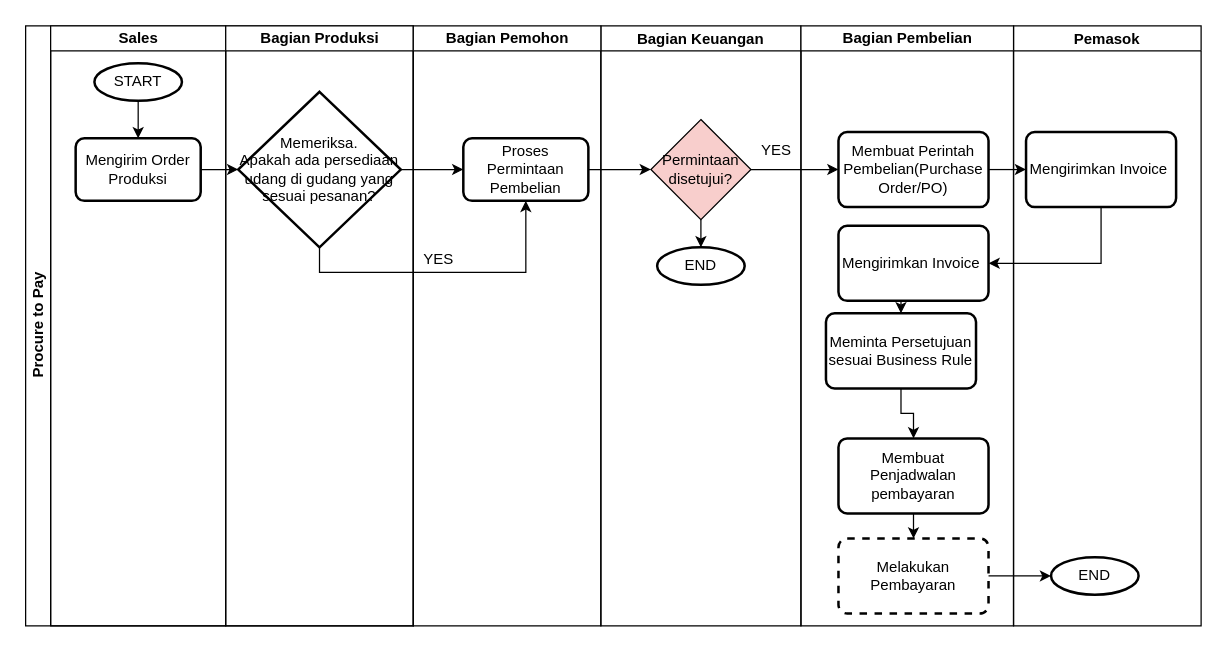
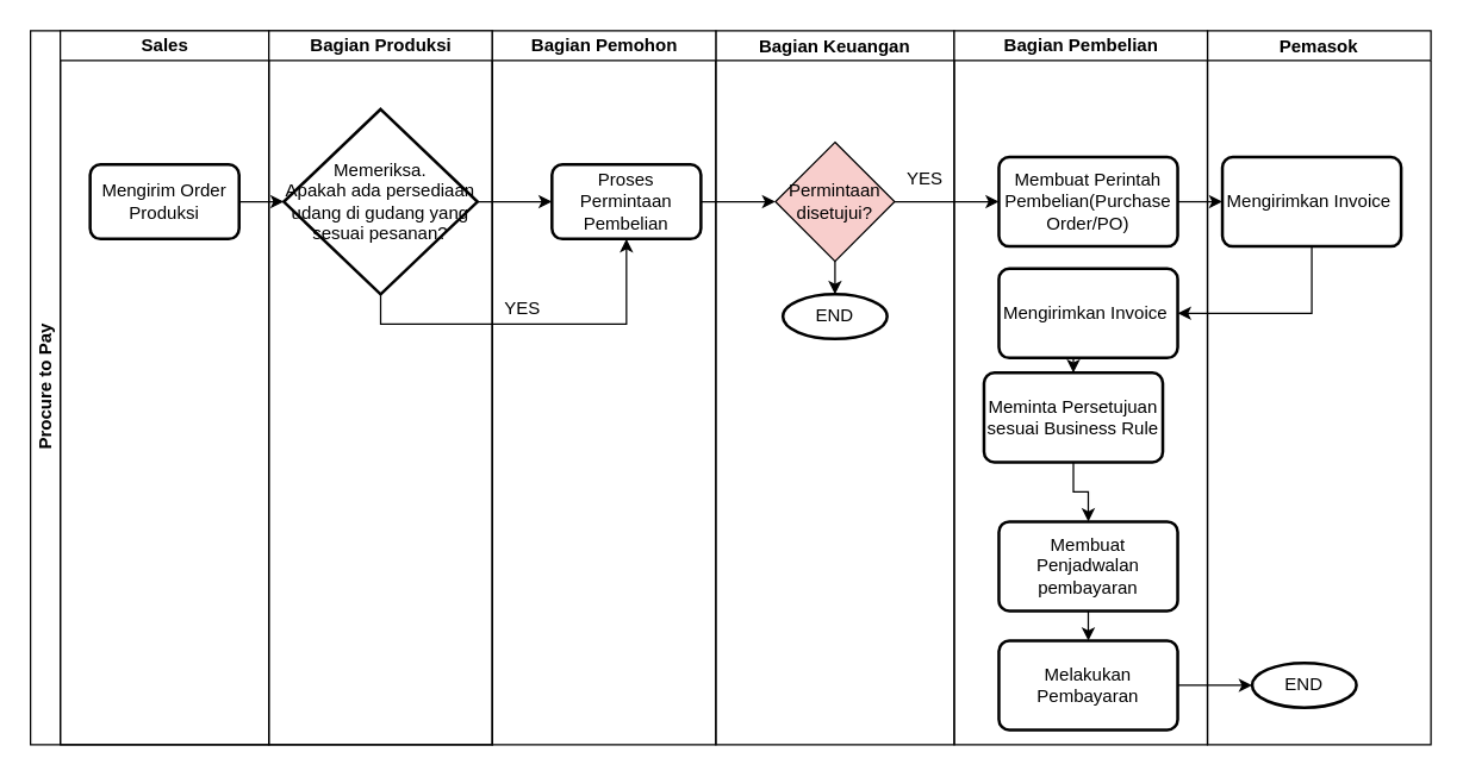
  <mxCell id="0" />
  <mxCell id="1" parent="0" />
  <mxCell id="2" value="Procure to Pay" style="swimlane;html=1;childLayout=stackLayout;resizeParent=1;resizeParentMax=0;startSize=20;horizontal=0;horizontalStack=1;" vertex="1" parent="1"><mxGeometry x="20" y="20" width="310" height="480" as="geometry" /></mxCell>
  <mxCell id="3" value="Sales" style="swimlane;html=1;startSize=20;" vertex="1" parent="2"><mxGeometry x="20" width="140" height="480" as="geometry" /></mxCell>
- <mxCell id="4" value="START" style="strokeWidth=2;html=1;shape=mxgraph.flowchart.start_1;whiteSpace=wrap;" vertex="1" parent="3"><mxGeometry x="35" y="30" width="70" height="30" as="geometry" /></mxCell>
- <mxCell id="5" style="edgeStyle=orthogonalEdgeStyle;rounded=0;orthogonalLoop=1;jettySize=auto;html=1;exitX=0.5;exitY=1;exitDx=0;exitDy=0;exitPerimeter=0;entryX=0.5;entryY=0;entryDx=0;entryDy=0;" edge="1" parent="3" source="4" target="6"><mxGeometry relative="1" as="geometry" /></mxCell>
  <mxCell id="6" value="Mengirim Order Produksi" style="rounded=1;whiteSpace=wrap;html=1;absoluteArcSize=1;arcSize=14;strokeWidth=2;" vertex="1" parent="3"><mxGeometry x="20" y="90" width="100" height="50" as="geometry" /></mxCell>
  <mxCell id="7" value="Bagian Produksi" style="swimlane;html=1;startSize=20;" vertex="1" parent="2"><mxGeometry x="160" width="150" height="480" as="geometry" /></mxCell>
  <mxCell id="8" value="Memeriksa.&lt;br&gt;Apakah ada persediaan udang di gudang yang sesuai pesanan?" style="strokeWidth=2;html=1;shape=mxgraph.flowchart.decision;whiteSpace=wrap;" vertex="1" parent="7"><mxGeometry x="10" y="52.82" width="130" height="124.37" as="geometry" /></mxCell>
  <mxCell id="9" value="NO" style="text;html=1;strokeColor=none;fillColor=none;align=center;verticalAlign=middle;whiteSpace=wrap;rounded=0;" vertex="1" parent="7"><mxGeometry x="200" y="90" width="40" height="20" as="geometry" /></mxCell>
  <mxCell id="10" style="edgeStyle=orthogonalEdgeStyle;rounded=0;orthogonalLoop=1;jettySize=auto;html=1;exitX=1;exitY=0.5;exitDx=0;exitDy=0;" edge="1" parent="2" source="6" target="8"><mxGeometry relative="1" as="geometry" /></mxCell>
  <mxCell id="11" value="Bagian Keuangan" style="swimlane;startSize=20;" vertex="1" parent="1"><mxGeometry x="480" y="20" width="160" height="480" as="geometry" /></mxCell>
  <mxCell id="12" style="edgeStyle=orthogonalEdgeStyle;rounded=0;orthogonalLoop=1;jettySize=auto;html=1;exitX=0.5;exitY=1;exitDx=0;exitDy=0;entryX=0.5;entryY=0;entryDx=0;entryDy=0;entryPerimeter=0;" edge="1" parent="11" source="13" target="14"><mxGeometry relative="1" as="geometry" /></mxCell>
  <mxCell id="13" value="Permintaan disetujui?" style="rhombus;whiteSpace=wrap;html=1;fillColor=#f8cecc;" vertex="1" parent="11"><mxGeometry x="40" y="75" width="80" height="80" as="geometry" /></mxCell>
  <mxCell id="14" value="END" style="strokeWidth=2;html=1;shape=mxgraph.flowchart.start_1;whiteSpace=wrap;" vertex="1" parent="11"><mxGeometry x="45" y="177.19" width="70" height="30" as="geometry" /></mxCell>
  <mxCell id="15" value="YES" style="text;html=1;align=center;verticalAlign=middle;resizable=0;points=[];autosize=1;" vertex="1" parent="11"><mxGeometry x="120" y="90" width="40" height="20" as="geometry" /></mxCell>
  <mxCell id="16" style="edgeStyle=orthogonalEdgeStyle;rounded=0;orthogonalLoop=1;jettySize=auto;html=1;exitX=1;exitY=0.5;exitDx=0;exitDy=0;entryX=0;entryY=0.5;entryDx=0;entryDy=0;" edge="1" parent="1" source="13" target="28"><mxGeometry relative="1" as="geometry" /></mxCell>
  <mxCell id="17" value="Pemasok" style="swimlane;startSize=20;" vertex="1" parent="1"><mxGeometry x="810" y="20" width="150" height="480" as="geometry" /></mxCell>
  <mxCell id="18" value="Mengirimkan Invoice&amp;nbsp;" style="rounded=1;whiteSpace=wrap;html=1;absoluteArcSize=1;arcSize=14;strokeWidth=2;" vertex="1" parent="17"><mxGeometry x="10" y="85" width="120" height="60" as="geometry" /></mxCell>
  <mxCell id="19" value="END" style="strokeWidth=2;html=1;shape=mxgraph.flowchart.start_1;whiteSpace=wrap;" vertex="1" parent="17"><mxGeometry x="30" y="425" width="70" height="30" as="geometry" /></mxCell>
  <mxCell id="20" style="edgeStyle=orthogonalEdgeStyle;rounded=0;orthogonalLoop=1;jettySize=auto;html=1;exitX=1;exitY=0.5;exitDx=0;exitDy=0;entryX=0;entryY=0.5;entryDx=0;entryDy=0;" edge="1" parent="1" source="28" target="18"><mxGeometry relative="1" as="geometry"><mxPoint x="840" y="135" as="targetPoint" /></mxGeometry></mxCell>
  <mxCell id="21" style="edgeStyle=orthogonalEdgeStyle;rounded=0;orthogonalLoop=1;jettySize=auto;html=1;exitX=1;exitY=0.5;exitDx=0;exitDy=0;exitPerimeter=0;" edge="1" parent="1" source="8" target="25"><mxGeometry relative="1" as="geometry" /></mxCell>
  <mxCell id="22" style="edgeStyle=orthogonalEdgeStyle;rounded=0;orthogonalLoop=1;jettySize=auto;html=1;exitX=0.5;exitY=1;exitDx=0;exitDy=0;exitPerimeter=0;entryX=0.5;entryY=1;entryDx=0;entryDy=0;" edge="1" parent="1" source="8" target="25"><mxGeometry relative="1" as="geometry" /></mxCell>
  <mxCell id="23" value="Bagian Pemohon" style="swimlane;html=1;startSize=20;" vertex="1" parent="1"><mxGeometry x="330" y="20" width="150" height="480" as="geometry" /></mxCell>
  <mxCell id="24" value="YES" style="text;html=1;align=center;verticalAlign=middle;resizable=0;points=[];autosize=1;" vertex="1" parent="23"><mxGeometry y="177.19" width="40" height="20" as="geometry" /></mxCell>
  <mxCell id="25" value="Proses Permintaan&lt;br&gt;Pembelian" style="rounded=1;whiteSpace=wrap;html=1;absoluteArcSize=1;arcSize=14;strokeWidth=2;" vertex="1" parent="23"><mxGeometry x="40" y="90" width="100" height="50" as="geometry" /></mxCell>
  <mxCell id="26" style="edgeStyle=orthogonalEdgeStyle;rounded=0;orthogonalLoop=1;jettySize=auto;html=1;exitX=1;exitY=0.5;exitDx=0;exitDy=0;entryX=0;entryY=0.5;entryDx=0;entryDy=0;" edge="1" parent="1" source="25" target="13"><mxGeometry relative="1" as="geometry" /></mxCell>
  <mxCell id="27" value="Bagian Pembelian" style="swimlane;html=1;startSize=20;" vertex="1" parent="1"><mxGeometry x="640" y="20" width="170" height="480" as="geometry" /></mxCell>
  <mxCell id="28" value="Membuat Perintah Pembelian(Purchase Order/PO)" style="rounded=1;whiteSpace=wrap;html=1;absoluteArcSize=1;arcSize=14;strokeWidth=2;" vertex="1" parent="27"><mxGeometry x="30" y="85" width="120" height="60" as="geometry" /></mxCell>
  <mxCell id="29" style="edgeStyle=orthogonalEdgeStyle;rounded=0;orthogonalLoop=1;jettySize=auto;html=1;exitX=0.5;exitY=1;exitDx=0;exitDy=0;entryX=0.5;entryY=0;entryDx=0;entryDy=0;" edge="1" parent="27" source="30" target="34"><mxGeometry relative="1" as="geometry" /></mxCell>
  <mxCell id="30" value="Mengirimkan Invoice&amp;nbsp;" style="rounded=1;whiteSpace=wrap;html=1;absoluteArcSize=1;arcSize=14;strokeWidth=2;" vertex="1" parent="27"><mxGeometry x="30" y="160" width="120" height="60" as="geometry" /></mxCell>
  <mxCell id="31" style="edgeStyle=orthogonalEdgeStyle;rounded=0;orthogonalLoop=1;jettySize=auto;html=1;exitX=0.5;exitY=1;exitDx=0;exitDy=0;entryX=0.5;entryY=0;entryDx=0;entryDy=0;" edge="1" parent="27" source="32" target="35"><mxGeometry relative="1" as="geometry" /></mxCell>
  <mxCell id="32" value="Membuat Penjadwalan pembayaran" style="rounded=1;whiteSpace=wrap;html=1;absoluteArcSize=1;arcSize=14;strokeWidth=2;" vertex="1" parent="27"><mxGeometry x="30" y="330" width="120" height="60" as="geometry" /></mxCell>
  <mxCell id="33" style="edgeStyle=orthogonalEdgeStyle;rounded=0;orthogonalLoop=1;jettySize=auto;html=1;exitX=0.5;exitY=1;exitDx=0;exitDy=0;entryX=0.5;entryY=0;entryDx=0;entryDy=0;" edge="1" parent="27" source="34" target="32"><mxGeometry relative="1" as="geometry" /></mxCell>
  <mxCell id="34" value="Meminta Persetujuan sesuai Business Rule" style="rounded=1;whiteSpace=wrap;html=1;absoluteArcSize=1;arcSize=14;strokeWidth=2;" vertex="1" parent="27"><mxGeometry x="20" y="230" width="120" height="60" as="geometry" /></mxCell>
- <mxCell id="35" value="Melakukan Pembayaran" style="rounded=1;whiteSpace=wrap;html=1;absoluteArcSize=1;arcSize=14;strokeWidth=2;dashed=1;" vertex="1" parent="27"><mxGeometry x="30" y="410" width="120" height="60" as="geometry" /></mxCell>
+ <mxCell id="35" value="Melakukan Pembayaran" style="rounded=1;whiteSpace=wrap;html=1;absoluteArcSize=1;arcSize=14;strokeWidth=2;" vertex="1" parent="27"><mxGeometry x="30" y="410" width="120" height="60" as="geometry" /></mxCell>
  <mxCell id="36" style="edgeStyle=orthogonalEdgeStyle;rounded=0;orthogonalLoop=1;jettySize=auto;html=1;exitX=0.5;exitY=1;exitDx=0;exitDy=0;entryX=1;entryY=0.5;entryDx=0;entryDy=0;" edge="1" parent="1" source="18" target="30"><mxGeometry relative="1" as="geometry" /></mxCell>
  <mxCell id="37" style="edgeStyle=orthogonalEdgeStyle;rounded=0;orthogonalLoop=1;jettySize=auto;html=1;exitX=1;exitY=0.5;exitDx=0;exitDy=0;entryX=0;entryY=0.5;entryDx=0;entryDy=0;entryPerimeter=0;" edge="1" parent="1" source="35" target="19"><mxGeometry relative="1" as="geometry" /></mxCell>
